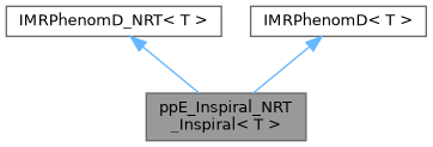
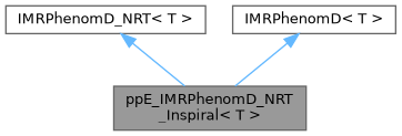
  digraph {
    node [color=gray40 fillcolor=white fontname=Helvetica fontsize=10 shape=box style=filled]
    edge [color=steelblue1 dir=back fontname=Helvetica fontsize=10 labelfontname=Helvetica labelfontsize=10 style=solid]
-   n1 [fillcolor=grey60 fontcolor=black height=0.2 label="ppE_Inspiral_NRT\l_Inspiral\< T \>" width=0.4]
+   n1 [fillcolor=grey60 fontcolor=black height=0.2 label="ppE_IMRPhenomD_NRT\l_Inspiral\< T \>" width=0.4]
    n2 [height=0.2 label="IMRPhenomD_NRT\< T \>" width=0.4]
    n3 [height=0.2 label="IMRPhenomD\< T \>" width=0.4]
    n2 -> n1
    n3 -> n1
  }
